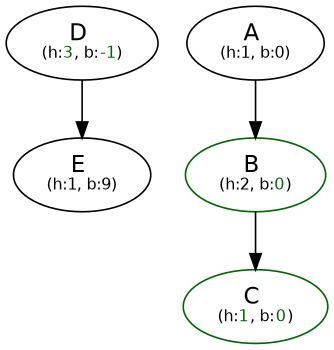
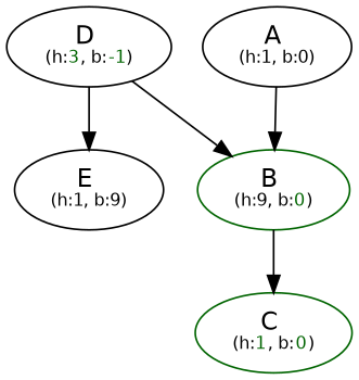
  digraph {
    fontname="DejaVu Sans"
    node [fontname="DejaVu Sans"]
    edge [fontname="DejaVu Sans"]
    n1 [label=<D <br/><font point-size="10">(h:<font color="darkgreen">3</font>, b:<font color="darkgreen">-1</font>)</font>>]
    n2 [label=<E <br/><font point-size="10">(h:1, b:9)</font>>]
-   n3 [color=darkgreen label=<B <br/><font point-size="10">(h:2, b:<font color="darkgreen">0</font>)</font>>]
+   n3 [color=darkgreen label=<B <br/><font point-size="10">(h:9, b:<font color="darkgreen">0</font>)</font>>]
    n4 [color=darkgreen label=<C <br/><font point-size="10">(h:<font color="darkgreen">1</font>, b:<font color="darkgreen">0</font>)</font>>]
    n5 [label=<A <br/><font point-size="10">(h:1, b:0)</font>>]
    n1 -> n2
+   n1 -> n3
    n3 -> n4
    n5 -> n3
  }
